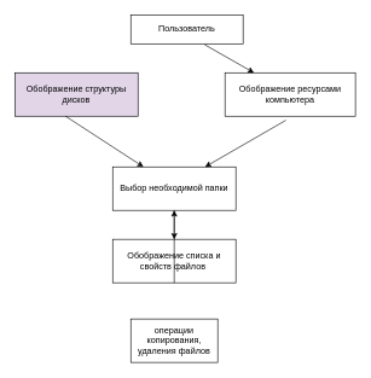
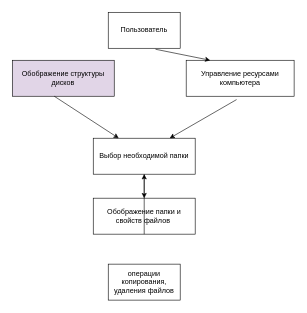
  <mxCell id="0" />
  <mxCell id="1" parent="0" />
  <mxCell id="2" value="Обображение структуры дисков" style="rounded=0;whiteSpace=wrap;html=1;fillColor=#e1d5e7;" vertex="1" parent="1"><mxGeometry x="20" y="100" width="170" height="60" as="geometry" /></mxCell>
  <mxCell id="3" value="Выбор необходимой папки" style="rounded=0;whiteSpace=wrap;html=1;" vertex="1" parent="1"><mxGeometry x="155" y="230" width="170" height="60" as="geometry" /></mxCell>
- <mxCell id="4" value="Обображение ресурсами компьютера" style="rounded=0;whiteSpace=wrap;html=1;" vertex="1" parent="1"><mxGeometry x="310" y="100" width="180" height="60" as="geometry" /></mxCell>
+ <mxCell id="4" value="Управление ресурсами компьютера" style="rounded=0;whiteSpace=wrap;html=1;" vertex="1" parent="1"><mxGeometry x="310" y="100" width="180" height="60" as="geometry" /></mxCell>
  <mxCell id="5" value="" style="endArrow=classic;html=1;rounded=0;entryX=0.25;entryY=0;entryDx=0;entryDy=0;" edge="1" parent="1" target="3"><mxGeometry width="50" height="50" relative="1" as="geometry"><mxPoint x="90" y="160" as="sourcePoint" /><mxPoint x="30" y="200" as="targetPoint" /><Array as="points"><mxPoint x="90" y="160" /></Array></mxGeometry></mxCell>
- <mxCell id="6" value="Пользователь" style="rounded=0;whiteSpace=wrap;html=1;" vertex="1" parent="1"><mxGeometry x="180" y="20" width="155" height="40" as="geometry" /></mxCell>
+ <mxCell id="6" value="Пользователь" style="rounded=0;whiteSpace=wrap;html=1;" vertex="1" parent="1"><mxGeometry x="180" width="120" height="60" as="geometry" y="20" /></mxCell>
  <mxCell id="7" value="" style="endArrow=classic;html=1;rounded=0;exitX=0.5;exitY=1;exitDx=0;exitDy=0;" edge="1" parent="1" target="8"><mxGeometry width="50" height="50" relative="1" as="geometry"><mxPoint x="240" y="290" as="sourcePoint" /><mxPoint x="515" y="340" as="targetPoint" /></mxGeometry></mxCell>
- <mxCell id="8" value="Обображение списка и свойств файлов&amp;nbsp;" style="rounded=0;whiteSpace=wrap;html=1;" vertex="1" parent="1"><mxGeometry x="155" y="330" width="170" height="60" as="geometry" /></mxCell>
+ <mxCell id="8" value="Обображение папки и свойств файлов&amp;nbsp;" style="rounded=0;whiteSpace=wrap;html=1;" vertex="1" parent="1"><mxGeometry x="155" y="330" width="170" height="60" as="geometry" /></mxCell>
  <mxCell id="9" value="" style="endArrow=classic;html=1;rounded=0;exitX=0.657;exitY=1.027;exitDx=0;exitDy=0;exitPerimeter=0;" edge="1" parent="1" source="6"><mxGeometry width="50" height="50" relative="1" as="geometry"><mxPoint x="250" y="350" as="sourcePoint" /><mxPoint x="350" y="100" as="targetPoint" /></mxGeometry></mxCell>
  <mxCell id="10" value="" style="endArrow=classic;html=1;rounded=0;exitX=0.467;exitY=1.093;exitDx=0;exitDy=0;exitPerimeter=0;entryX=0.75;entryY=0;entryDx=0;entryDy=0;" edge="1" parent="1" source="4" target="3"><mxGeometry width="50" height="50" relative="1" as="geometry"><mxPoint x="250" y="360" as="sourcePoint" /><mxPoint x="300" y="310" as="targetPoint" /></mxGeometry></mxCell>
  <mxCell id="11" value="" style="endArrow=classic;html=1;rounded=0;exitX=0.5;exitY=1;exitDx=0;exitDy=0;" edge="1" parent="1" source="8" target="3"><mxGeometry width="50" height="50" relative="1" as="geometry"><mxPoint x="465" y="390" as="sourcePoint" /><mxPoint x="240" y="460" as="targetPoint" /></mxGeometry></mxCell>
  <mxCell id="12" value="операции копирования, удаления файлов" style="rounded=0;whiteSpace=wrap;html=1;" vertex="1" parent="1"><mxGeometry x="180" y="440" width="120" height="60" as="geometry" /></mxCell>
